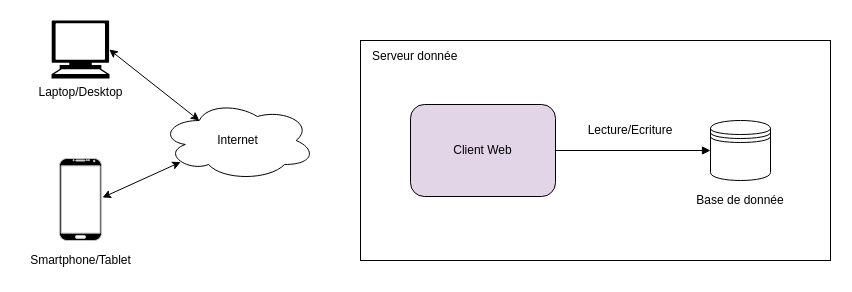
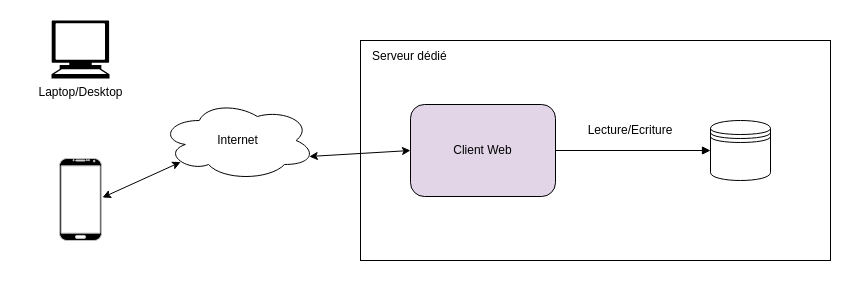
  <mxCell id="0" />
  <mxCell id="1" parent="0" />
  <mxCell id="2" value="" style="rounded=0;whiteSpace=wrap;html=1;" vertex="1" parent="1"><mxGeometry x="360" y="40" width="470" height="220" as="geometry" /></mxCell>
  <mxCell id="3" value="Laptop/Desktop" style="shape=mxgraph.signs.tech.computer;html=1;pointerEvents=1;fillColor=#000000;strokeColor=none;verticalLabelPosition=bottom;verticalAlign=top;align=center;" vertex="1" parent="1"><mxGeometry x="51" y="20" width="58" height="58" as="geometry" /></mxCell>
  <mxCell id="4" value="" style="shape=datastore;whiteSpace=wrap;html=1;" vertex="1" parent="1"><mxGeometry x="710" y="120" width="60" height="60" as="geometry" /></mxCell>
  <mxCell id="5" value="Client Web" style="rounded=1;whiteSpace=wrap;html=1;fillColor=#e1d5e7;" vertex="1" parent="1"><mxGeometry x="410" y="104" width="145" height="92" as="geometry" /></mxCell>
  <mxCell id="6" value="" style="verticalLabelPosition=bottom;verticalAlign=top;html=1;shadow=0;dashed=0;strokeWidth=1;shape=mxgraph.android.phone2;strokeColor=#c0c0c0;fillColor=#000000;" vertex="1" parent="1"><mxGeometry x="58.98" y="158" width="42.05" height="82" as="geometry" /></mxCell>
- <mxCell id="7" value="Smartphone/Tablet" style="text;html=1;align=center;verticalAlign=middle;resizable=0;points=[];autosize=1;" vertex="1" parent="1"><mxGeometry x="20" y="250" width="120" height="20" as="geometry" /></mxCell>
  <mxCell id="8" value="Internet" style="ellipse;shape=cloud;whiteSpace=wrap;html=1;fillColor=#FFFFFF;" vertex="1" parent="1"><mxGeometry x="160" y="100" width="155" height="80" as="geometry" /></mxCell>
- <mxCell id="9" value="Base de donnée" style="text;html=1;strokeColor=none;fillColor=none;align=center;verticalAlign=middle;whiteSpace=wrap;rounded=0;" vertex="1" parent="1"><mxGeometry x="690" y="190" width="100" height="20" as="geometry" /></mxCell>
  <mxCell id="10" value="" style="endArrow=block;startArrow=none;endFill=1;startFill=0;html=1;exitX=1;exitY=0.5;exitDx=0;exitDy=0;" edge="1" parent="1" source="5"><mxGeometry width="160" relative="1" as="geometry"><mxPoint x="560" y="150" as="sourcePoint" /><mxPoint x="710" y="150" as="targetPoint" /></mxGeometry></mxCell>
  <mxCell id="11" value="Lecture/Ecriture" style="text;html=1;strokeColor=none;fillColor=none;align=center;verticalAlign=middle;whiteSpace=wrap;rounded=0;" vertex="1" parent="1"><mxGeometry x="560" y="120" width="140" height="20" as="geometry" /></mxCell>
- <mxCell id="12" value="Serveur donnée" style="text;html=1;strokeColor=none;fillColor=none;align=left;verticalAlign=middle;whiteSpace=wrap;rounded=0;" vertex="1" parent="1"><mxGeometry x="370" y="50" width="140" height="12" as="geometry" /></mxCell>
+ <mxCell id="12" value="Serveur dédié" style="text;html=1;strokeColor=none;fillColor=none;align=left;verticalAlign=middle;whiteSpace=wrap;rounded=0;" vertex="1" parent="1"><mxGeometry x="370" y="50" width="140" height="12" as="geometry" /></mxCell>
+ <mxCell id="13" value="" style="endArrow=classic;startArrow=classic;html=1;entryX=0;entryY=0.5;entryDx=0;entryDy=0;exitX=0.96;exitY=0.7;exitDx=0;exitDy=0;exitPerimeter=0;" edge="1" parent="1" source="8" target="5"><mxGeometry width="50" height="50" relative="1" as="geometry"><mxPoint x="240" y="270" as="sourcePoint" /><mxPoint x="290" y="220" as="targetPoint" /></mxGeometry></mxCell>
  <mxCell id="14" value="" style="endArrow=classic;startArrow=classic;html=1;entryX=0.13;entryY=0.77;entryDx=0;entryDy=0;entryPerimeter=0;exitX=1.023;exitY=0.476;exitDx=0;exitDy=0;exitPerimeter=0;" edge="1" parent="1" source="6" target="8"><mxGeometry width="50" height="50" relative="1" as="geometry"><mxPoint x="170" y="240" as="sourcePoint" /><mxPoint x="220" y="190" as="targetPoint" /></mxGeometry></mxCell>
- <mxCell id="15" value="" style="endArrow=classic;startArrow=classic;html=1;entryX=0.25;entryY=0.25;entryDx=0;entryDy=0;entryPerimeter=0;exitX=0.995;exitY=0.5;exitDx=0;exitDy=0;exitPerimeter=0;" edge="1" parent="1" source="3" target="8"><mxGeometry width="50" height="50" relative="1" as="geometry"><mxPoint x="150" y="110" as="sourcePoint" /><mxPoint x="200" y="60" as="targetPoint" /></mxGeometry></mxCell>
